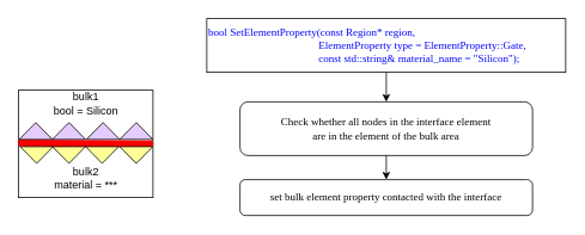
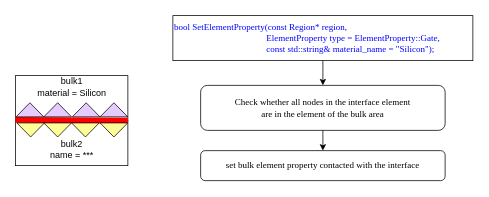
  <mxCell id="0" />
  <mxCell id="1" parent="0" />
  <mxCell id="2" value="" style="rounded=0;whiteSpace=wrap;html=1;" parent="1" vertex="1"><mxGeometry x="20" y="100" width="150" height="60" as="geometry" /></mxCell>
  <mxCell id="3" value="" style="rounded=0;whiteSpace=wrap;html=1;" parent="1" vertex="1"><mxGeometry x="20" y="160" width="150" height="60" as="geometry" /></mxCell>
  <mxCell id="4" value="" style="endArrow=none;html=1;rounded=0;strokeColor=#FF0000;jumpSize=20;strokeWidth=8;entryX=1;entryY=1;entryDx=0;entryDy=0;" parent="1" target="2" edge="1"><mxGeometry width="50" height="50" relative="1" as="geometry"><mxPoint x="20" y="159" as="sourcePoint" /><mxPoint x="140" y="159" as="targetPoint" /></mxGeometry></mxCell>
  <mxCell id="5" value="" style="triangle;whiteSpace=wrap;html=1;rotation=-90;fillColor=#E5CCFF;" parent="1" vertex="1"><mxGeometry x="30" y="127.12" width="18.75" height="36.88" as="geometry" /></mxCell>
  <mxCell id="6" value="" style="triangle;whiteSpace=wrap;html=1;rotation=-90;fillColor=#E5CCFF;" parent="1" vertex="1"><mxGeometry x="67" y="127.12" width="18.75" height="36.88" as="geometry" /></mxCell>
  <mxCell id="7" value="" style="triangle;whiteSpace=wrap;html=1;rotation=-90;fillStyle=auto;fillColor=#E5CCFF;" parent="1" vertex="1"><mxGeometry x="105" y="127.12" width="18.75" height="36.88" as="geometry" /></mxCell>
  <mxCell id="8" value="" style="triangle;whiteSpace=wrap;html=1;rotation=-90;fillColor=#E5CCFF;" parent="1" vertex="1"><mxGeometry x="142" y="127.12" width="18.75" height="36.88" as="geometry" /></mxCell>
  <mxCell id="9" value="" style="triangle;whiteSpace=wrap;html=1;rotation=90;fillColor=#FFFF99;" parent="1" vertex="1"><mxGeometry x="31" y="154" width="18.75" height="36.88" as="geometry" /></mxCell>
  <mxCell id="10" value="" style="triangle;whiteSpace=wrap;html=1;rotation=90;fillColor=#FFFF99;" parent="1" vertex="1"><mxGeometry x="67" y="154" width="18.75" height="36.88" as="geometry" /></mxCell>
  <mxCell id="11" value="" style="triangle;whiteSpace=wrap;html=1;rotation=90;fillColor=#FFFF99;" parent="1" vertex="1"><mxGeometry x="104" y="154" width="18.75" height="36.88" as="geometry" /></mxCell>
  <mxCell id="12" value="" style="triangle;whiteSpace=wrap;html=1;rotation=90;fillColor=#FFFF99;" parent="1" vertex="1"><mxGeometry x="142" y="154" width="18.75" height="36.88" as="geometry" /></mxCell>
- <mxCell id="13" value="bulk1&lt;br&gt;&lt;span style=&quot;&quot;&gt; &lt;/span&gt;bool = Silicon" style="text;strokeColor=none;align=center;fillColor=none;html=1;verticalAlign=middle;whiteSpace=wrap;rounded=0;" parent="1" vertex="1"><mxGeometry x="23.5" y="100" width="143" height="30" as="geometry" /></mxCell>
- <mxCell id="14" value="bulk2&lt;br&gt;&lt;span style=&quot;&quot;&gt; &lt;/span&gt;material = ***" style="text;strokeColor=none;align=center;fillColor=none;html=1;verticalAlign=middle;whiteSpace=wrap;rounded=0;" parent="1" vertex="1"><mxGeometry x="23.5" y="183" width="143" height="30" as="geometry" /></mxCell>
+ <mxCell id="13" value="bulk1&lt;br&gt;&lt;span style=&quot;&quot;&gt; &lt;/span&gt;material = Silicon" style="text;strokeColor=none;align=center;fillColor=none;html=1;verticalAlign=middle;whiteSpace=wrap;rounded=0;" parent="1" vertex="1"><mxGeometry x="23.5" y="100" width="143" height="30" as="geometry" /></mxCell>
+ <mxCell id="14" value="bulk2&lt;br&gt;&lt;span style=&quot;&quot;&gt; &lt;/span&gt;name = ***" style="text;strokeColor=none;align=center;fillColor=none;html=1;verticalAlign=middle;whiteSpace=wrap;rounded=0;" parent="1" vertex="1"><mxGeometry x="23.5" y="183" width="143" height="30" as="geometry" /></mxCell>
  <mxCell id="15" value="&lt;div style=&quot;border-color: var(--border-color);&quot;&gt;&lt;div style=&quot;border-color: var(--border-color);&quot;&gt;&lt;font color=&quot;#0000ff&quot; style=&quot;&quot; face=&quot;Times New Roman&quot;&gt;bool SetElementProperty(const Region* region,&amp;nbsp;&lt;/font&gt;&lt;/div&gt;&lt;div style=&quot;border-color: var(--border-color);&quot;&gt;&lt;font color=&quot;#0000ff&quot; face=&quot;Times New Roman&quot;&gt;&amp;nbsp; &amp;nbsp; &amp;nbsp; &amp;nbsp; &amp;nbsp; &amp;nbsp; &amp;nbsp; &amp;nbsp; &amp;nbsp; &amp;nbsp; &amp;nbsp; &amp;nbsp; &amp;nbsp; &amp;nbsp; &amp;nbsp; &amp;nbsp; &amp;nbsp; &amp;nbsp; &amp;nbsp; &amp;nbsp; &amp;nbsp;ElementProperty type = ElementProperty::Gate,&lt;/font&gt;&lt;/div&gt;&lt;div style=&quot;border-color: var(--border-color);&quot;&gt;&lt;font color=&quot;#0000ff&quot; style=&quot;&quot; face=&quot;Times New Roman&quot;&gt;&amp;nbsp; &amp;nbsp; &amp;nbsp; &amp;nbsp; &amp;nbsp; &amp;nbsp; &amp;nbsp; &amp;nbsp; &amp;nbsp; &amp;nbsp; &amp;nbsp; &amp;nbsp; &amp;nbsp; &amp;nbsp; &amp;nbsp; &amp;nbsp; &amp;nbsp; &amp;nbsp; &amp;nbsp; &amp;nbsp; &amp;nbsp;const std::string&amp;amp; material_name = &quot;Silicon&quot;);&lt;/font&gt;&lt;/div&gt;&lt;/div&gt;" style="rounded=0;whiteSpace=wrap;html=1;align=left;" parent="1" vertex="1"><mxGeometry x="230" y="20" width="400" height="60" as="geometry" /></mxCell>
  <mxCell id="16" value="&lt;font face=&quot;Times New Roman&quot;&gt;Check whether all nodes in the interface element &lt;br&gt;are in the element of the bulk area&lt;/font&gt;" style="rounded=1;whiteSpace=wrap;html=1;" parent="1" vertex="1"><mxGeometry x="267" y="113" width="326" height="60" as="geometry" /></mxCell>
  <mxCell id="17" value="&lt;font face=&quot;Times New Roman&quot;&gt;set bulk element property&amp;nbsp;contacted with the interface&lt;/font&gt;" style="rounded=1;whiteSpace=wrap;html=1;" parent="1" vertex="1"><mxGeometry x="267" y="200" width="326" height="40" as="geometry" /></mxCell>
  <mxCell id="18" value="" style="endArrow=classic;html=1;rounded=0;exitX=0.5;exitY=1;exitDx=0;exitDy=0;entryX=0.5;entryY=0;entryDx=0;entryDy=0;" parent="1" source="15" target="16" edge="1"><mxGeometry width="50" height="50" relative="1" as="geometry"><mxPoint x="240" y="340" as="sourcePoint" /><mxPoint x="290" y="290" as="targetPoint" /></mxGeometry></mxCell>
  <mxCell id="19" value="" style="endArrow=classic;html=1;rounded=0;exitX=0.5;exitY=1;exitDx=0;exitDy=0;" parent="1" source="16" target="17" edge="1"><mxGeometry width="50" height="50" relative="1" as="geometry"><mxPoint x="422.66" y="290" as="sourcePoint" /><mxPoint x="422.66" y="324" as="targetPoint" /></mxGeometry></mxCell>
